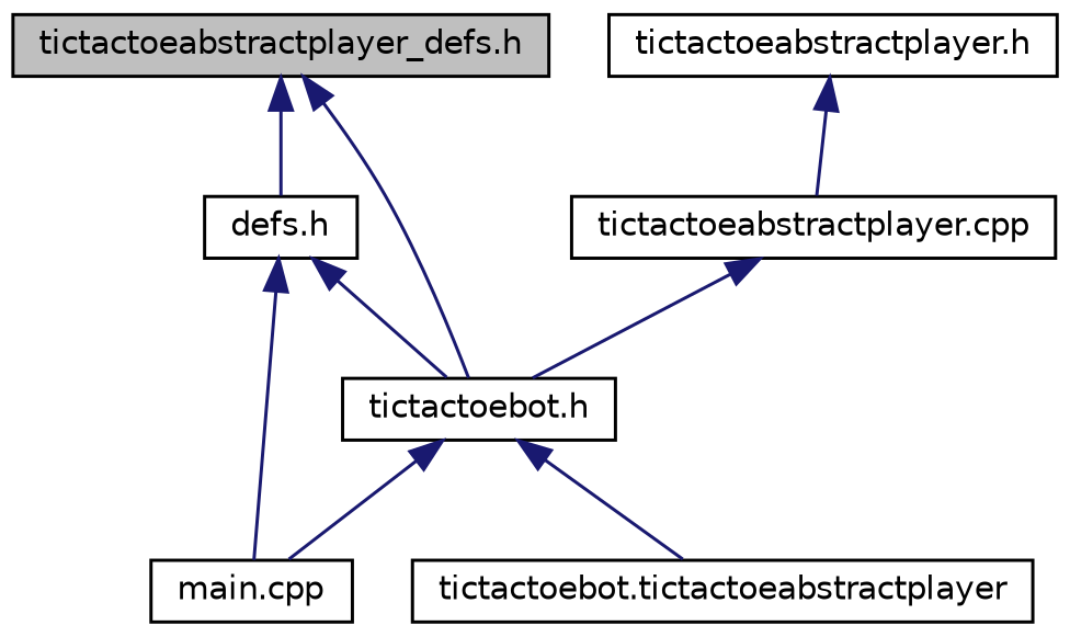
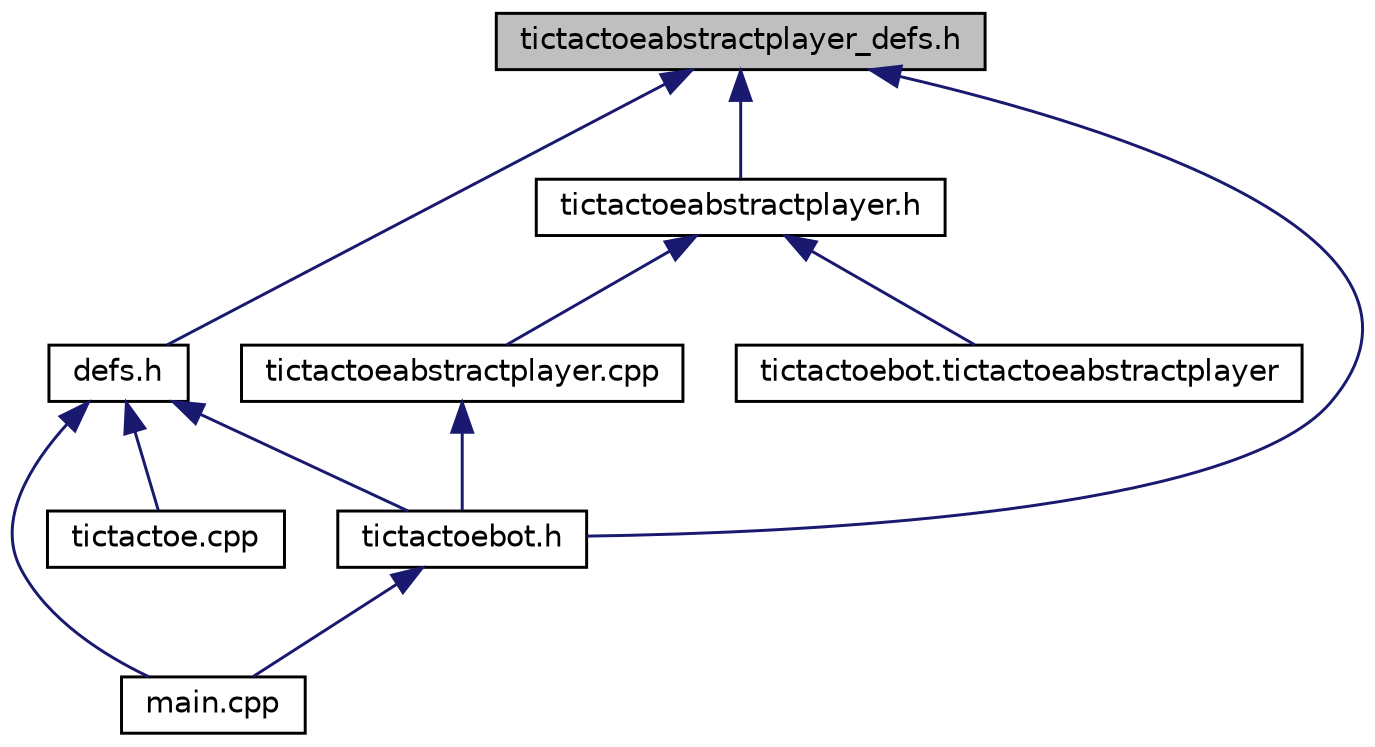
  digraph {
    node [color=black fillcolor=white fontname=Helvetica fontsize=10 shape=record style=filled]
    edge [color=midnightblue dir=back fontname=Helvetica fontsize=10 labelfontname=Helvetica labelfontsize=10 style=solid]
    n1 [fillcolor=grey75 fontcolor=black height=0.2 label="tictactoeabstractplayer_defs.h" width=0.4]
    n2 [height=0.2 label="defs.h" width=0.4]
    n3 [height=0.2 label="tictactoebot.h" width=0.4]
    n4 [height=0.2 label="tictactoeabstractplayer.h" width=0.4]
    n5 [height=0.2 label="main.cpp" width=0.4]
+   n6 [height=0.2 label="tictactoe.cpp" width=0.4]
    n7 [height=0.2 label="tictactoebot.tictactoeabstractplayer" width=0.4]
    n8 [height=0.2 label="tictactoeabstractplayer.cpp" width=0.4]
    n1 -> n2
    n1 -> n3
+   n1 -> n4
    n2 -> n3
    n2 -> n5
+   n2 -> n6
    n3 -> n5
-   n3 -> n7
+   n4 -> n7
    n4 -> n8
    n8 -> n3
  }
